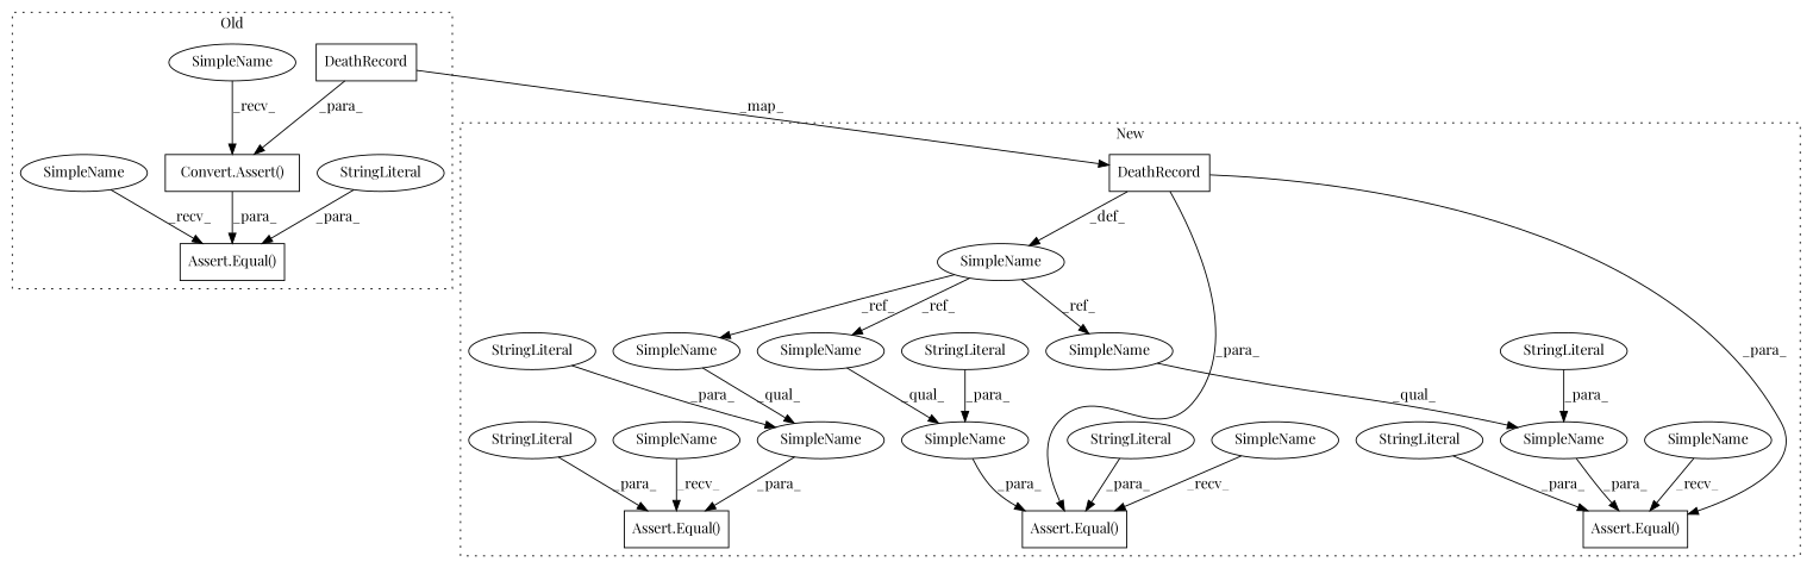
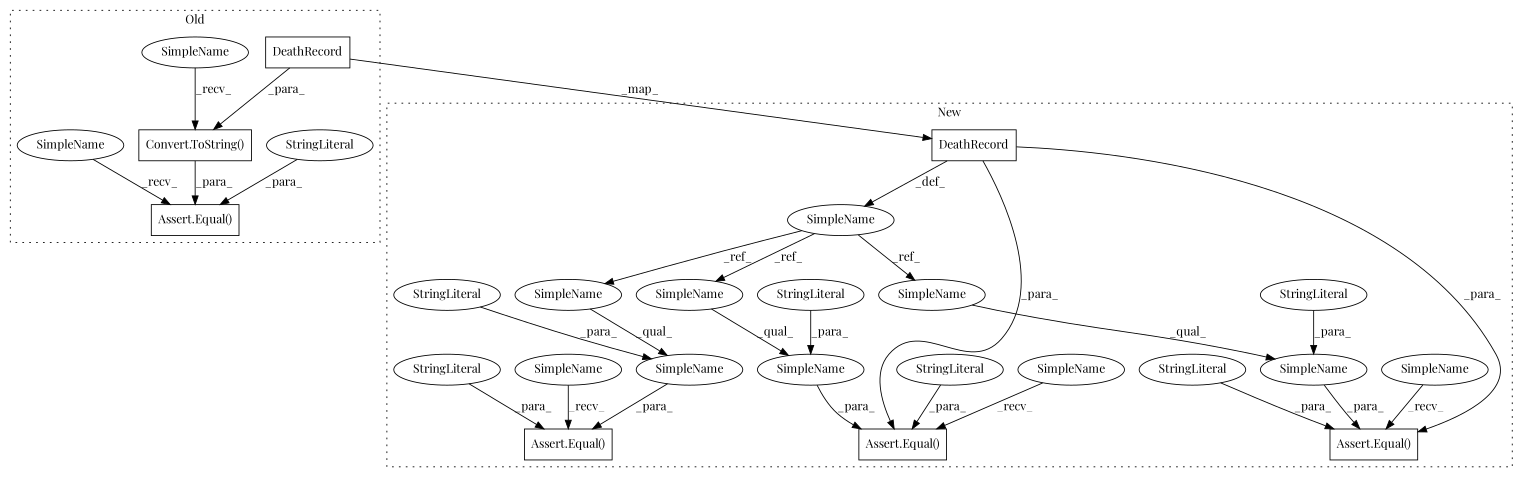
  digraph {
    fontname="Playfair Display"
    node [a=42 l=14 shape=ellipse fontname="Playfair Display"]
    edge [fontname="Playfair Display"]
    n1 [a=11 label=DeathRecord s=4869 shape=box]
-   n2 [a=32 l="9,1" label="Convert.Assert()" s="4860,4927" shape=box]
+   n2 [a=32 l="9,1" label="Convert.ToString()" s="4860,4927" shape=box]
    n3 [a=32 l="6,1" label="Assert.Equal()" s="4803,4928" shape=box]
    n4 [a=45 l=41 label=StringLiteral s=4809]
    n5 [l=7 label=SimpleName s=4852]
    n6 [l=6 label=SimpleName s=4796]
    n7 [a=11 label=DeathRecord s=5383 shape=box]
    n8 [label=SimpleName s=5366]
    n9 [l="15,1" label=SimpleName s="5482,5503"]
    n10 [a=32 l="6,1" label="Assert.Equal()" s="5606,5643" shape=box]
    n11 [l="15,1" label=SimpleName s="5559,5582"]
    n12 [a=32 l="6,1" label="Assert.Equal()" s="5527,5583" shape=box]
    n13 [l="15,1" label=SimpleName s="5618,5642"]
    n14 [a=32 l="6,1" label="Assert.Equal()" s="5463,5504" shape=box]
    n15 [a=45 l=11 label=StringLiteral s=5469]
    n16 [a=45 l=4 label=StringLiteral s=5612]
    n17 [a=45 l=24 label=StringLiteral s=5533]
    n18 [a=45 l=8 label=StringLiteral s=5574]
    n19 [a=45 l=6 label=StringLiteral s=5497]
    n20 [a=45 l=9 label=StringLiteral s=5633]
    n21 [l=6 label=SimpleName s=5456]
    n22 [l=6 label=SimpleName s=5599]
    n23 [l=6 label=SimpleName s=5520]
    n24 [label=SimpleName s=5618]
    n25 [label=SimpleName s=5559]
    n26 [label=SimpleName s=5482]
    subgraph cluster_1 {
      label=Old
      style=dotted
      n1
      n2
      n3
      n4
      n5
      n6
    }
    subgraph cluster_2 {
      label=New
      style=dotted
      n7
      n8
      n9
      n10
      n11
      n12
      n13
      n14
      n15
      n16
      n17
      n18
      n19
      n20
      n21
      n22
      n23
      n24
      n25
      n26
    }
    n1 -> n2 [label=_para_]
    n1 -> n7 [label=_map_]
    n2 -> n3 [label=_para_]
    n4 -> n3 [label=_para_]
    n5 -> n2 [label=_recv_]
    n6 -> n3 [label=_recv_]
    n7 -> n8 [label=_def_]
    n7 -> n12 [label=_para_]
    n7 -> n14 [label=_para_]
    n8 -> n24 [label=_ref_]
    n8 -> n25 [label=_ref_]
    n8 -> n26 [label=_ref_]
    n9 -> n14 [label=_para_]
    n11 -> n12 [label=_para_]
    n13 -> n10 [label=_para_]
    n15 -> n14 [label=_para_]
    n16 -> n10 [label=_para_]
    n17 -> n12 [label=_para_]
    n18 -> n11 [label=_para_]
    n19 -> n9 [label=_para_]
    n20 -> n13 [label=_para_]
    n21 -> n14 [label=_recv_]
    n22 -> n10 [label=_recv_]
    n23 -> n12 [label=_recv_]
    n24 -> n13 [label=_qual_]
    n25 -> n11 [label=_qual_]
    n26 -> n9 [label=_qual_]
  }
